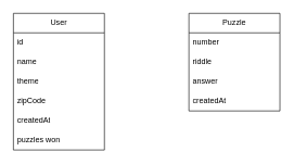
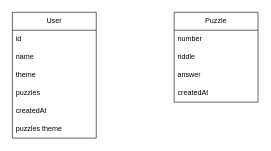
  <mxCell id="0" />
  <mxCell id="1" parent="0" />
  <mxCell id="2" value="User" style="swimlane;fontStyle=0;childLayout=stackLayout;horizontal=1;startSize=30;horizontalStack=0;resizeParent=1;resizeParentMax=0;resizeLast=0;collapsible=1;marginBottom=0;whiteSpace=wrap;html=1;" vertex="1" parent="1"><mxGeometry x="20" y="20" width="140" height="210" as="geometry" /></mxCell>
  <mxCell id="3" value="id" style="text;strokeColor=none;fillColor=none;align=left;verticalAlign=middle;spacingLeft=4;spacingRight=4;overflow=hidden;points=[[0,0.5],[1,0.5]];portConstraint=eastwest;rotatable=0;whiteSpace=wrap;html=1;" vertex="1" parent="2"><mxGeometry y="30" width="140" height="30" as="geometry" /></mxCell>
  <mxCell id="4" value="name" style="text;strokeColor=none;fillColor=none;align=left;verticalAlign=middle;spacingLeft=4;spacingRight=4;overflow=hidden;points=[[0,0.5],[1,0.5]];portConstraint=eastwest;rotatable=0;whiteSpace=wrap;html=1;" vertex="1" parent="2"><mxGeometry y="60" width="140" height="30" as="geometry" /></mxCell>
  <mxCell id="5" value="theme" style="text;strokeColor=none;fillColor=none;align=left;verticalAlign=middle;spacingLeft=4;spacingRight=4;overflow=hidden;points=[[0,0.5],[1,0.5]];portConstraint=eastwest;rotatable=0;whiteSpace=wrap;html=1;" vertex="1" parent="2"><mxGeometry y="90" width="140" height="30" as="geometry" /></mxCell>
- <mxCell id="6" value="zipCode" style="text;strokeColor=none;fillColor=none;align=left;verticalAlign=middle;spacingLeft=4;spacingRight=4;overflow=hidden;points=[[0,0.5],[1,0.5]];portConstraint=eastwest;rotatable=0;whiteSpace=wrap;html=1;" vertex="1" parent="2"><mxGeometry y="120" width="140" height="30" as="geometry" /></mxCell>
+ <mxCell id="6" value="puzzles" style="text;strokeColor=none;fillColor=none;align=left;verticalAlign=middle;spacingLeft=4;spacingRight=4;overflow=hidden;points=[[0,0.5],[1,0.5]];portConstraint=eastwest;rotatable=0;whiteSpace=wrap;html=1;" vertex="1" parent="2"><mxGeometry y="120" width="140" height="30" as="geometry" /></mxCell>
  <mxCell id="7" value="createdAt" style="text;strokeColor=none;fillColor=none;align=left;verticalAlign=middle;spacingLeft=4;spacingRight=4;overflow=hidden;points=[[0,0.5],[1,0.5]];portConstraint=eastwest;rotatable=0;whiteSpace=wrap;html=1;" vertex="1" parent="2"><mxGeometry y="150" width="140" height="30" as="geometry" /></mxCell>
- <mxCell id="8" value="puzzles won" style="text;strokeColor=none;fillColor=none;align=left;verticalAlign=middle;spacingLeft=4;spacingRight=4;overflow=hidden;points=[[0,0.5],[1,0.5]];portConstraint=eastwest;rotatable=0;whiteSpace=wrap;html=1;" vertex="1" parent="2"><mxGeometry y="180" width="140" height="30" as="geometry" /></mxCell>
+ <mxCell id="8" value="puzzles theme" style="text;strokeColor=none;fillColor=none;align=left;verticalAlign=middle;spacingLeft=4;spacingRight=4;overflow=hidden;points=[[0,0.5],[1,0.5]];portConstraint=eastwest;rotatable=0;whiteSpace=wrap;html=1;" vertex="1" parent="2"><mxGeometry y="180" width="140" height="30" as="geometry" /></mxCell>
  <mxCell id="9" value="Puzzle" style="swimlane;fontStyle=0;childLayout=stackLayout;horizontal=1;startSize=30;horizontalStack=0;resizeParent=1;resizeParentMax=0;resizeLast=0;collapsible=1;marginBottom=0;whiteSpace=wrap;html=1;" vertex="1" parent="1"><mxGeometry x="290" y="20" width="140" height="150" as="geometry" /></mxCell>
  <mxCell id="10" value="number" style="text;strokeColor=none;fillColor=none;align=left;verticalAlign=middle;spacingLeft=4;spacingRight=4;overflow=hidden;points=[[0,0.5],[1,0.5]];portConstraint=eastwest;rotatable=0;whiteSpace=wrap;html=1;" vertex="1" parent="9"><mxGeometry y="30" width="140" height="30" as="geometry" /></mxCell>
  <mxCell id="11" value="riddle" style="text;strokeColor=none;fillColor=none;align=left;verticalAlign=middle;spacingLeft=4;spacingRight=4;overflow=hidden;points=[[0,0.5],[1,0.5]];portConstraint=eastwest;rotatable=0;whiteSpace=wrap;html=1;" vertex="1" parent="9"><mxGeometry y="60" width="140" height="30" as="geometry" /></mxCell>
  <mxCell id="12" value="answer" style="text;strokeColor=none;fillColor=none;align=left;verticalAlign=middle;spacingLeft=4;spacingRight=4;overflow=hidden;points=[[0,0.5],[1,0.5]];portConstraint=eastwest;rotatable=0;whiteSpace=wrap;html=1;" vertex="1" parent="9"><mxGeometry y="90" width="140" height="30" as="geometry" /></mxCell>
  <mxCell id="13" value="createdAt" style="text;strokeColor=none;fillColor=none;align=left;verticalAlign=middle;spacingLeft=4;spacingRight=4;overflow=hidden;points=[[0,0.5],[1,0.5]];portConstraint=eastwest;rotatable=0;whiteSpace=wrap;html=1;" vertex="1" parent="9"><mxGeometry y="120" width="140" height="30" as="geometry" /></mxCell>
